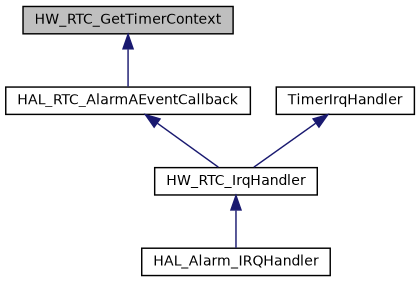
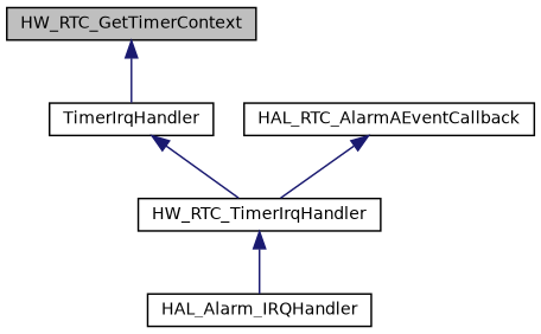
  digraph {
    rankdir=TB
    node [color=black fillcolor=white fontname=Helvetica fontsize=10 shape=record style=filled]
    edge [color=midnightblue dir=back fontname=Helvetica fontsize=10 labelfontname=Helvetica labelfontsize=10 style=solid]
    n1 [fillcolor=grey75 fontcolor=black height=0.2 label=HW_RTC_GetTimerContext width=0.4]
    n2 [height=0.2 label=TimerIrqHandler width=0.4]
-   n3 [height=0.2 label=HW_RTC_IrqHandler width=0.4]
+   n3 [height=0.2 label=HW_RTC_TimerIrqHandler width=0.4]
    n4 [height=0.2 label=HAL_RTC_AlarmAEventCallback width=0.4]
    n5 [height=0.2 label=HAL_Alarm_IRQHandler width=0.4]
-   n1 -> n4
+   n1 -> n2
    n2 -> n3
    n3 -> n5
    n4 -> n3
  }
